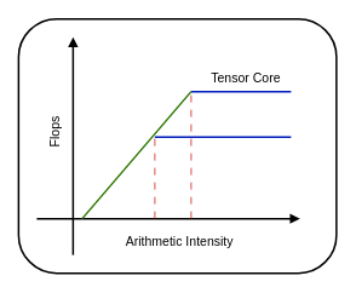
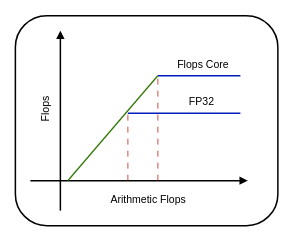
  <mxCell id="0" />
  <mxCell id="1" parent="0" />
  <mxCell id="2" value="" style="rounded=1;whiteSpace=wrap;html=1;strokeWidth=2;" vertex="1" parent="1"><mxGeometry x="20" y="20" width="350" height="280" as="geometry" /></mxCell>
  <mxCell id="3" value="front" parent="0" />
  <mxCell id="4" value="" style="endArrow=block;html=1;rounded=0;strokeWidth=2;endFill=1;" edge="1" parent="3"><mxGeometry width="50" height="50" relative="1" as="geometry"><mxPoint x="80" y="280" as="sourcePoint" /><mxPoint x="80" y="40" as="targetPoint" /></mxGeometry></mxCell>
  <mxCell id="5" value="" style="endArrow=block;html=1;rounded=0;strokeWidth=2;startArrow=none;startFill=0;endFill=1;" edge="1" parent="3"><mxGeometry width="50" height="50" relative="1" as="geometry"><mxPoint x="40" y="240" as="sourcePoint" /><mxPoint x="330" y="240" as="targetPoint" /></mxGeometry></mxCell>
  <mxCell id="6" value="" style="endArrow=none;html=1;rounded=0;strokeWidth=2;strokeColor=#001DBC;fillColor=#0050ef;" edge="1" parent="3"><mxGeometry width="50" height="50" relative="1" as="geometry"><mxPoint x="210" y="100" as="sourcePoint" /><mxPoint x="320" y="100" as="targetPoint" /></mxGeometry></mxCell>
  <mxCell id="7" value="" style="endArrow=none;html=1;rounded=0;strokeWidth=2;strokeColor=#2D7600;fillColor=#60a917;" edge="1" parent="3"><mxGeometry width="50" height="50" relative="1" as="geometry"><mxPoint x="90" y="240" as="sourcePoint" /><mxPoint x="210" y="100" as="targetPoint" /></mxGeometry></mxCell>
- <mxCell id="8" value="Arithmetic Intensity" style="text;html=1;align=center;verticalAlign=middle;resizable=0;points=[];autosize=1;strokeColor=none;fillColor=none;fontSize=14;" vertex="1" parent="3"><mxGeometry x="127" y="250" width="140" height="30" as="geometry" /></mxCell>
+ <mxCell id="8" value="Arithmetic Flops" style="text;html=1;align=center;verticalAlign=middle;resizable=0;points=[];autosize=1;strokeColor=none;fillColor=none;fontSize=14;" vertex="1" parent="3"><mxGeometry x="127" y="250" width="140" height="30" as="geometry" /></mxCell>
  <mxCell id="9" value="Flops" style="text;html=1;align=center;verticalAlign=middle;resizable=0;points=[];autosize=1;strokeColor=none;fillColor=none;fontSize=14;flipH=0;flipV=1;rotation=270;" vertex="1" parent="3"><mxGeometry x="30" y="130" width="60" height="30" as="geometry" /></mxCell>
  <mxCell id="10" value="" style="endArrow=none;html=1;rounded=0;strokeColor=#001DBC;strokeWidth=2;fontSize=14;" edge="1" parent="3"><mxGeometry width="50" height="50" relative="1" as="geometry"><mxPoint x="170" y="150" as="sourcePoint" /><mxPoint x="320" y="150" as="targetPoint" /></mxGeometry></mxCell>
- <mxCell id="11" value="Tensor Core" style="text;html=1;align=center;verticalAlign=middle;resizable=0;points=[];autosize=1;strokeColor=none;fillColor=none;fontSize=14;" vertex="1" parent="3"><mxGeometry x="220" y="70" width="100" height="30" as="geometry" /></mxCell>
+ <mxCell id="11" value="Flops Core" style="text;html=1;align=center;verticalAlign=middle;resizable=0;points=[];autosize=1;strokeColor=none;fillColor=none;fontSize=14;" vertex="1" parent="3"><mxGeometry x="220" y="70" width="100" height="30" as="geometry" /></mxCell>
+ <mxCell id="12" value="FP32&amp;nbsp;" style="text;html=1;align=center;verticalAlign=middle;resizable=0;points=[];autosize=1;strokeColor=none;fillColor=none;fontSize=14;" vertex="1" parent="3"><mxGeometry x="240" y="120" width="60" height="30" as="geometry" /></mxCell>
  <mxCell id="13" value="" style="endArrow=none;html=1;rounded=0;dashed=1;dashPattern=8 8;fillColor=#f8cecc;strokeColor=#C9130D;" edge="1" parent="3"><mxGeometry width="50" height="50" relative="1" as="geometry"><mxPoint x="170" y="240" as="sourcePoint" /><mxPoint x="170" y="150" as="targetPoint" /></mxGeometry></mxCell>
  <mxCell id="14" value="" style="endArrow=none;html=1;rounded=0;dashed=1;dashPattern=8 8;fillColor=#f8cecc;strokeColor=#c9130d;" edge="1" parent="3"><mxGeometry width="50" height="50" relative="1" as="geometry"><mxPoint x="210" y="240" as="sourcePoint" /><mxPoint x="210" y="100" as="targetPoint" /></mxGeometry></mxCell>
